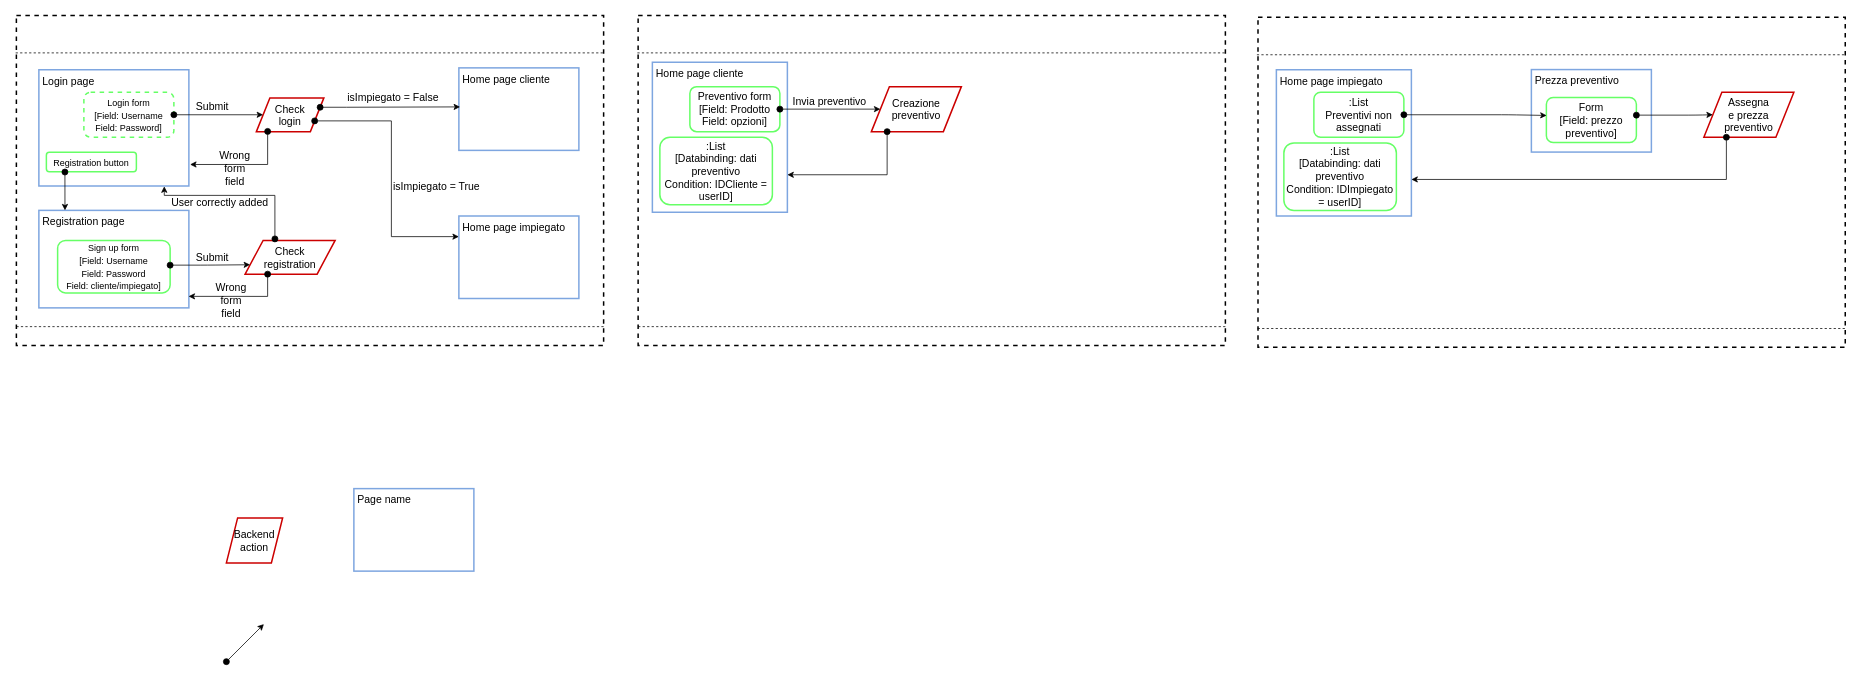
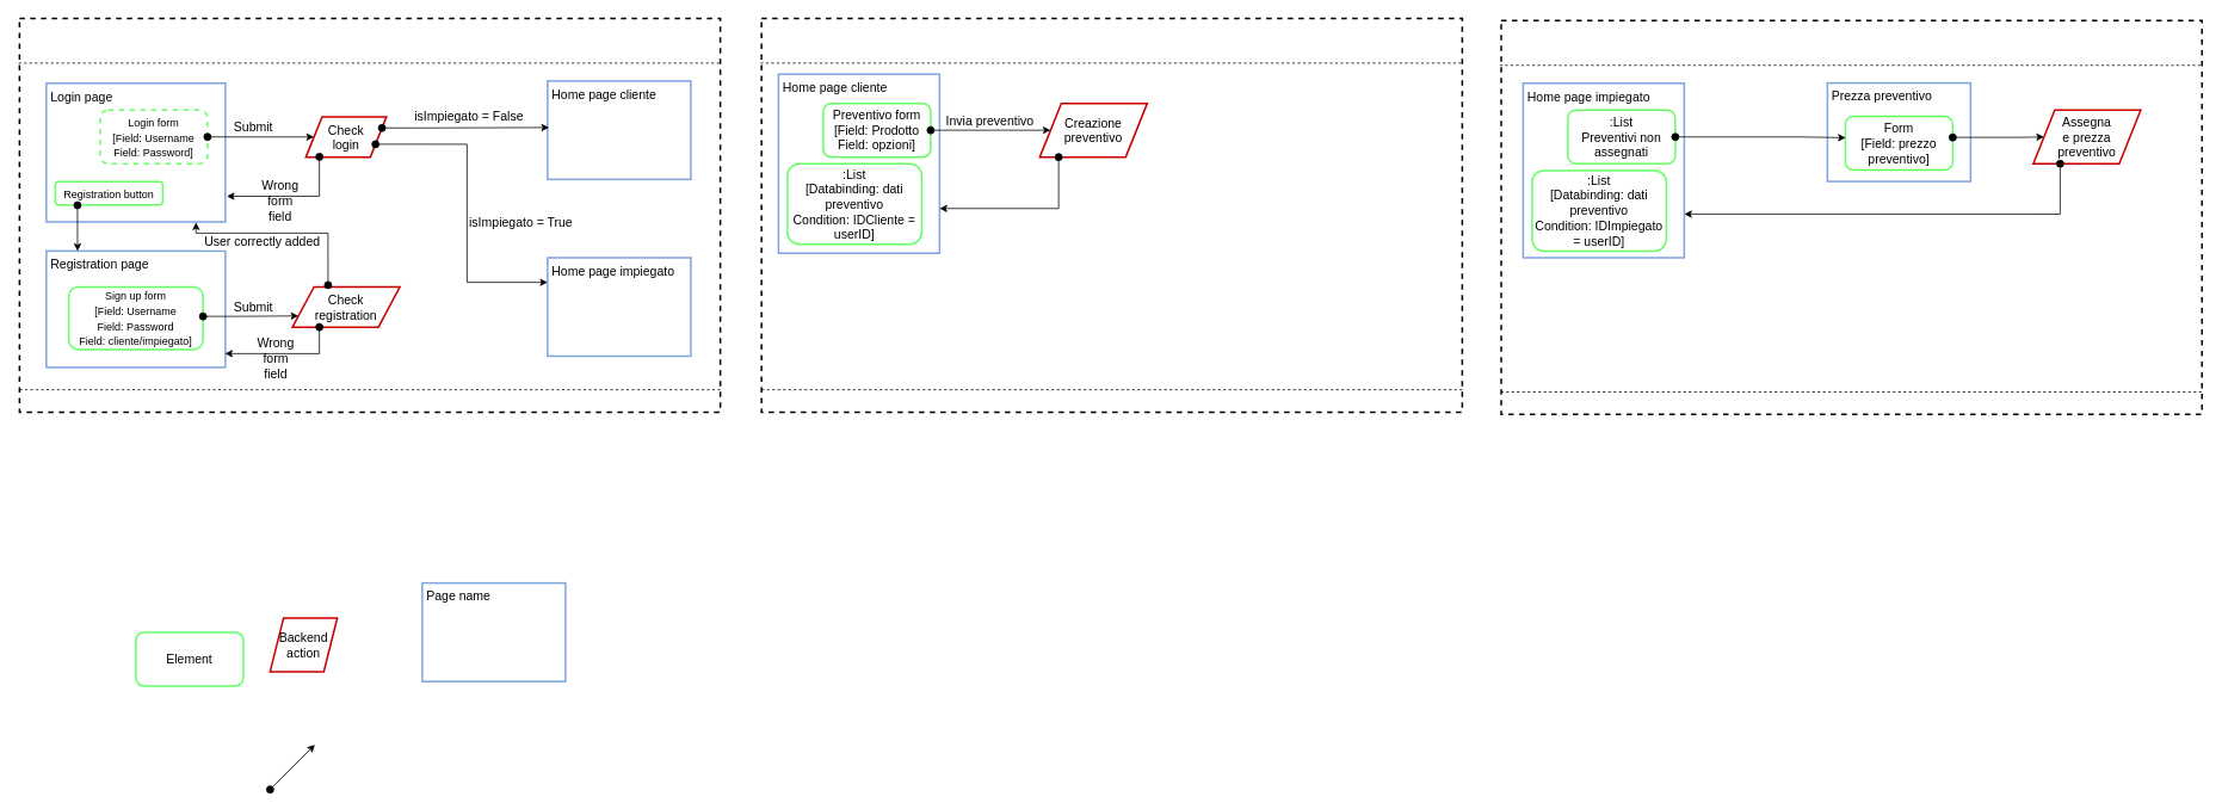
  <mxCell id="0" />
  <mxCell id="1" parent="0" />
  <mxCell id="2" value="" style="rounded=0;whiteSpace=wrap;html=1;strokeColor=#000000;strokeWidth=2;fillColor=none;fontSize=14;align=center;aspect=fixed;dashed=1;allowArrows=0;connectable=0;" vertex="1" parent="1"><mxGeometry x="1676.5" y="22.5" width="783" height="440" as="geometry" /></mxCell>
  <mxCell id="3" value="" style="rounded=0;whiteSpace=wrap;html=1;strokeColor=#000000;strokeWidth=2;fillColor=none;fontSize=14;align=center;aspect=fixed;dashed=1;allowArrows=0;connectable=0;" parent="1" vertex="1"><mxGeometry x="21" y="20" width="783" height="440" as="geometry" /></mxCell>
  <mxCell id="4" value="" style="endArrow=none;dashed=1;html=1;fontSize=14;exitX=0;exitY=0.945;exitDx=0;exitDy=0;exitPerimeter=0;entryX=1.001;entryY=0.948;entryDx=0;entryDy=0;entryPerimeter=0;" parent="1" edge="1"><mxGeometry width="50" height="50" relative="1" as="geometry"><mxPoint x="21" y="435" as="sourcePoint" /><mxPoint x="804.783" y="435" as="targetPoint" /></mxGeometry></mxCell>
  <mxCell id="5" value="Home page impiegato" style="rounded=0;whiteSpace=wrap;html=1;strokeColor=#7EA6E0;fillColor=none;verticalAlign=top;align=left;spacing=2;spacingLeft=3;strokeWidth=2;fontSize=14;" parent="1" vertex="1"><mxGeometry x="611" y="287.5" width="160" height="110" as="geometry" /></mxCell>
  <mxCell id="6" value="Home page cliente" style="rounded=0;whiteSpace=wrap;html=1;strokeColor=#7EA6E0;fillColor=none;verticalAlign=top;align=left;spacing=2;spacingLeft=3;strokeWidth=2;fontSize=14;" parent="1" vertex="1"><mxGeometry x="611" y="90" width="160" height="110" as="geometry" /></mxCell>
  <mxCell id="7" value="Registration page" style="rounded=0;whiteSpace=wrap;html=1;strokeColor=#7EA6E0;fillColor=none;verticalAlign=top;align=left;spacing=2;spacingLeft=3;strokeWidth=2;fontSize=14;" parent="1" vertex="1"><mxGeometry x="51" y="280" width="200" height="130" as="geometry" /></mxCell>
  <mxCell id="8" value="Page name" style="rounded=0;whiteSpace=wrap;html=1;strokeColor=#7EA6E0;fillColor=none;verticalAlign=top;align=left;spacing=2;spacingLeft=3;strokeWidth=2;fontSize=14;" parent="1" vertex="1"><mxGeometry x="471" y="651" width="160" height="110" as="geometry" /></mxCell>
  <mxCell id="9" value="Backend&lt;br&gt;action" style="shape=parallelogram;perimeter=parallelogramPerimeter;whiteSpace=wrap;html=1;strokeColor=#CC0000;strokeWidth=2;fillColor=none;fontSize=14;align=center;" parent="1" vertex="1"><mxGeometry x="301" y="690" width="75" height="60" as="geometry" /></mxCell>
  <mxCell id="10" value="Check&lt;br&gt;login" style="shape=parallelogram;perimeter=parallelogramPerimeter;whiteSpace=wrap;html=1;strokeColor=#CC0000;strokeWidth=2;fillColor=none;fontSize=14;align=center;" parent="1" vertex="1"><mxGeometry x="341" y="130" width="90" height="45" as="geometry" /></mxCell>
  <mxCell id="11" value="Check&lt;br&gt;registration" style="shape=parallelogram;perimeter=parallelogramPerimeter;whiteSpace=wrap;html=1;strokeColor=#CC0000;strokeWidth=2;fillColor=none;fontSize=14;align=center;" parent="1" vertex="1"><mxGeometry x="326" y="320" width="120" height="45" as="geometry" /></mxCell>
+ <mxCell id="12" value="Element" style="rounded=1;whiteSpace=wrap;html=1;strokeColor=#66FF66;strokeWidth=2;fillColor=none;fontSize=14;align=center;" parent="1" vertex="1"><mxGeometry x="151" y="706" width="120" height="60" as="geometry" /></mxCell>
  <mxCell id="13" value="" style="endArrow=none;dashed=1;html=1;fontSize=14;exitX=0;exitY=0.945;exitDx=0;exitDy=0;exitPerimeter=0;entryX=1.001;entryY=0.948;entryDx=0;entryDy=0;entryPerimeter=0;" parent="1" edge="1"><mxGeometry width="50" height="50" relative="1" as="geometry"><mxPoint x="20" y="70" as="sourcePoint" /><mxPoint x="803.783" y="70" as="targetPoint" /></mxGeometry></mxCell>
  <mxCell id="14" value="&lt;font style=&quot;font-size: 12px&quot;&gt;Sign up form&lt;br&gt;[Field: Username&lt;br&gt;Field: Password&lt;br&gt;Field: cliente/impiegato]&lt;/font&gt;" style="rounded=1;whiteSpace=wrap;html=1;strokeColor=#66FF66;strokeWidth=2;fillColor=none;fontSize=14;align=center;" parent="1" vertex="1"><mxGeometry x="76" y="320" width="150" height="70" as="geometry" /></mxCell>
  <mxCell id="15" value="" style="group" parent="1" vertex="1" connectable="0"><mxGeometry x="51" y="92.5" width="200" height="155" as="geometry" /></mxCell>
  <mxCell id="16" value="Login page" style="rounded=0;whiteSpace=wrap;html=1;strokeColor=#7EA6E0;fillColor=none;verticalAlign=top;align=left;spacing=2;spacingLeft=3;strokeWidth=2;fontSize=14;" parent="15" vertex="1"><mxGeometry width="200" height="155" as="geometry" /></mxCell>
  <mxCell id="17" value="&lt;font style=&quot;font-size: 12px&quot;&gt;Login form&lt;br&gt;[Field: Username&lt;br&gt;Field: Password]&lt;/font&gt;" style="rounded=1;whiteSpace=wrap;html=1;strokeColor=#66FF66;strokeWidth=2;fillColor=none;fontSize=14;align=center;dashed=1;" parent="15" vertex="1"><mxGeometry x="60" y="30" width="120" height="60" as="geometry" /></mxCell>
  <mxCell id="18" value="&lt;span style=&quot;font-size: 12px&quot;&gt;Registration button&lt;/span&gt;" style="rounded=1;whiteSpace=wrap;html=1;strokeColor=#66FF66;strokeWidth=2;fillColor=none;fontSize=14;align=center;verticalAlign=middle;" parent="15" vertex="1"><mxGeometry x="10" y="110" width="120" height="26" as="geometry" /></mxCell>
  <mxCell id="19" value="" style="endArrow=classic;html=1;fontSize=14;startArrow=oval;startFill=1;endFill=1;startSize=8;" parent="1" edge="1"><mxGeometry width="50" height="50" relative="1" as="geometry"><mxPoint x="301" y="881.667" as="sourcePoint" /><mxPoint x="351" y="831.667" as="targetPoint" /></mxGeometry></mxCell>
  <mxCell id="20" value="" style="endArrow=classic;html=1;fontSize=14;startArrow=oval;startFill=1;endFill=1;startSize=8;exitX=1;exitY=0.5;exitDx=0;exitDy=0;entryX=0;entryY=0.5;entryDx=0;entryDy=0;" parent="1" source="17" target="10" edge="1"><mxGeometry width="50" height="50" relative="1" as="geometry"><mxPoint x="261" y="182.5" as="sourcePoint" /><mxPoint x="311" y="132.5" as="targetPoint" /></mxGeometry></mxCell>
  <mxCell id="21" value="Submit" style="text;html=1;resizable=0;points=[];align=center;verticalAlign=middle;labelBackgroundColor=#ffffff;fontSize=14;" parent="20" vertex="1" connectable="0"><mxGeometry x="-0.343" y="1" relative="1" as="geometry"><mxPoint x="11" y="-11.5" as="offset" /></mxGeometry></mxCell>
  <mxCell id="22" value="" style="endArrow=classic;html=1;fontSize=14;startArrow=oval;startFill=1;endFill=1;startSize=8;edgeStyle=orthogonalEdgeStyle;rounded=0;exitX=0.167;exitY=0.993;exitDx=0;exitDy=0;exitPerimeter=0;entryX=1.008;entryY=0.815;entryDx=0;entryDy=0;entryPerimeter=0;" parent="1" source="10" target="16" edge="1"><mxGeometry width="50" height="50" relative="1" as="geometry"><mxPoint x="363" y="175" as="sourcePoint" /><mxPoint x="271" y="200" as="targetPoint" /><Array as="points"><mxPoint x="356" y="219" /></Array></mxGeometry></mxCell>
  <mxCell id="23" value="Wrong&lt;br&gt;form&lt;br&gt;field" style="text;html=1;resizable=0;points=[];align=center;verticalAlign=middle;labelBackgroundColor=none;fontSize=14;" parent="22" vertex="1" connectable="0"><mxGeometry x="0.55" y="-1" relative="1" as="geometry"><mxPoint x="25.5" y="6" as="offset" /></mxGeometry></mxCell>
  <mxCell id="24" value="" style="endArrow=classic;html=1;fontSize=14;startArrow=oval;startFill=1;endFill=1;startSize=8;edgeStyle=orthogonalEdgeStyle;rounded=0;exitX=1;exitY=0.25;exitDx=0;exitDy=0;entryX=0.01;entryY=0.473;entryDx=0;entryDy=0;entryPerimeter=0;" parent="1" source="10" target="6" edge="1"><mxGeometry width="50" height="50" relative="1" as="geometry"><mxPoint x="366.138" y="184.828" as="sourcePoint" /><mxPoint x="540" y="142" as="targetPoint" /><Array as="points"><mxPoint x="461" y="142" /><mxPoint x="461" y="142" /></Array></mxGeometry></mxCell>
  <mxCell id="25" value="isImpiegato = False" style="text;html=1;resizable=0;points=[];align=center;verticalAlign=middle;labelBackgroundColor=#ffffff;fontSize=14;" parent="24" vertex="1" connectable="0"><mxGeometry x="-0.367" relative="1" as="geometry"><mxPoint x="37.5" y="-12.5" as="offset" /></mxGeometry></mxCell>
  <mxCell id="26" value="" style="endArrow=classic;html=1;fontSize=14;startArrow=oval;startFill=1;endFill=1;startSize=8;edgeStyle=orthogonalEdgeStyle;rounded=0;exitX=1;exitY=0.75;exitDx=0;exitDy=0;entryX=0;entryY=0.25;entryDx=0;entryDy=0;" parent="1" source="10" target="5" edge="1"><mxGeometry width="50" height="50" relative="1" as="geometry"><mxPoint x="376.138" y="194.828" as="sourcePoint" /><mxPoint x="272.69" y="238.966" as="targetPoint" /><Array as="points"><mxPoint x="521" y="160" /><mxPoint x="521" y="315" /></Array></mxGeometry></mxCell>
  <mxCell id="27" value="isImpiegato = True" style="text;html=1;resizable=0;points=[];align=center;verticalAlign=middle;labelBackgroundColor=#ffffff;fontSize=14;" parent="26" vertex="1" connectable="0"><mxGeometry x="-0.561" y="-31" relative="1" as="geometry"><mxPoint x="86" y="56" as="offset" /></mxGeometry></mxCell>
  <mxCell id="28" value="" style="endArrow=classic;html=1;fontSize=14;startArrow=oval;startFill=1;endFill=1;startSize=8;entryX=0;entryY=0.75;entryDx=0;entryDy=0;edgeStyle=orthogonalEdgeStyle;" parent="1" target="11" edge="1"><mxGeometry width="50" height="50" relative="1" as="geometry"><mxPoint x="226" y="353" as="sourcePoint" /><mxPoint x="360" y="162.5" as="targetPoint" /><Array as="points"><mxPoint x="276" y="353" /></Array></mxGeometry></mxCell>
  <mxCell id="29" value="Submit" style="text;html=1;resizable=0;points=[];align=center;verticalAlign=middle;labelBackgroundColor=#ffffff;fontSize=14;" parent="28" vertex="1" connectable="0"><mxGeometry x="-0.065" y="12" relative="1" as="geometry"><mxPoint x="5.5" y="1.5" as="offset" /></mxGeometry></mxCell>
  <mxCell id="30" value="" style="endArrow=classic;html=1;fontSize=14;startArrow=oval;startFill=1;endFill=1;startSize=8;exitX=0.331;exitY=-0.044;exitDx=0;exitDy=0;entryX=0.836;entryY=1.003;entryDx=0;entryDy=0;exitPerimeter=0;entryPerimeter=0;rounded=0;edgeStyle=orthogonalEdgeStyle;" parent="1" source="11" target="16" edge="1"><mxGeometry width="50" height="50" relative="1" as="geometry"><mxPoint x="251" y="172.5" as="sourcePoint" /><mxPoint x="370" y="172.5" as="targetPoint" /><Array as="points"><mxPoint x="366" y="260" /><mxPoint x="218" y="260" /></Array></mxGeometry></mxCell>
  <mxCell id="31" value="User correctly added" style="text;html=1;resizable=0;points=[];align=center;verticalAlign=middle;labelBackgroundColor=#ffffff;fontSize=14;" parent="30" vertex="1" connectable="0"><mxGeometry x="-0.211" relative="1" as="geometry"><mxPoint x="-46.5" y="9.5" as="offset" /></mxGeometry></mxCell>
  <mxCell id="32" value="" style="endArrow=classic;html=1;fontSize=14;startArrow=oval;startFill=1;endFill=1;startSize=8;exitX=0.206;exitY=1.015;exitDx=0;exitDy=0;entryX=0.174;entryY=0;entryDx=0;entryDy=0;exitPerimeter=0;entryPerimeter=0;" parent="1" source="18" target="7" edge="1"><mxGeometry width="50" height="50" relative="1" as="geometry"><mxPoint x="261" y="182.5" as="sourcePoint" /><mxPoint x="380" y="182.5" as="targetPoint" /></mxGeometry></mxCell>
  <mxCell id="33" value="" style="endArrow=classic;html=1;fontSize=14;startArrow=oval;startFill=1;endFill=1;startSize=8;edgeStyle=orthogonalEdgeStyle;rounded=0;exitX=0.25;exitY=1;exitDx=0;exitDy=0;entryX=0.998;entryY=0.882;entryDx=0;entryDy=0;entryPerimeter=0;" parent="1" source="11" target="7" edge="1"><mxGeometry width="50" height="50" relative="1" as="geometry"><mxPoint x="365.667" y="184.667" as="sourcePoint" /><mxPoint x="262.333" y="228.833" as="targetPoint" /><Array as="points"><mxPoint x="356" y="395" /></Array></mxGeometry></mxCell>
  <mxCell id="34" value="Wrong&lt;br&gt;form&lt;br&gt;field" style="text;html=1;resizable=0;points=[];align=center;verticalAlign=middle;labelBackgroundColor=none;fontSize=14;" parent="33" vertex="1" connectable="0"><mxGeometry x="0.55" y="-1" relative="1" as="geometry"><mxPoint x="25.5" y="6" as="offset" /></mxGeometry></mxCell>
  <mxCell id="35" value="" style="rounded=0;whiteSpace=wrap;html=1;strokeColor=#000000;strokeWidth=2;fillColor=none;fontSize=14;align=center;aspect=fixed;dashed=1;allowArrows=0;connectable=0;" vertex="1" parent="1"><mxGeometry x="850" y="20" width="783" height="440" as="geometry" /></mxCell>
  <mxCell id="36" value="" style="endArrow=none;dashed=1;html=1;fontSize=14;exitX=0;exitY=0.945;exitDx=0;exitDy=0;exitPerimeter=0;entryX=1.001;entryY=0.948;entryDx=0;entryDy=0;entryPerimeter=0;" edge="1" parent="1"><mxGeometry width="50" height="50" relative="1" as="geometry"><mxPoint x="850" y="435" as="sourcePoint" /><mxPoint x="1633.783" y="435" as="targetPoint" /></mxGeometry></mxCell>
  <mxCell id="37" value="" style="endArrow=none;dashed=1;html=1;fontSize=14;exitX=0;exitY=0.945;exitDx=0;exitDy=0;exitPerimeter=0;entryX=1.001;entryY=0.948;entryDx=0;entryDy=0;entryPerimeter=0;" edge="1" parent="1"><mxGeometry width="50" height="50" relative="1" as="geometry"><mxPoint x="849" y="70" as="sourcePoint" /><mxPoint x="1632.783" y="70" as="targetPoint" /></mxGeometry></mxCell>
  <mxCell id="38" value="" style="group" vertex="1" connectable="0" parent="1"><mxGeometry x="869" y="82.5" width="180" height="200" as="geometry" /></mxCell>
  <mxCell id="39" value="Home page cliente" style="rounded=0;whiteSpace=wrap;html=1;strokeColor=#7EA6E0;fillColor=none;verticalAlign=top;align=left;spacing=2;spacingLeft=3;strokeWidth=2;fontSize=14;" vertex="1" parent="38"><mxGeometry width="180" height="200" as="geometry" /></mxCell>
  <mxCell id="40" value="Preventivo form&lt;br&gt;[Field: Prodotto&lt;br&gt;Field: opzioni]" style="rounded=1;whiteSpace=wrap;html=1;strokeColor=#66FF66;strokeWidth=2;fillColor=none;fontSize=14;align=center;" vertex="1" parent="38"><mxGeometry x="50" y="32.5" width="120" height="60" as="geometry" /></mxCell>
  <mxCell id="41" value=":List&lt;br&gt;[Databinding: dati preventivo&lt;br&gt;Condition: IDCliente = userID]" style="rounded=1;whiteSpace=wrap;html=1;strokeColor=#66FF66;strokeWidth=2;fillColor=none;fontSize=14;align=center;" vertex="1" parent="38"><mxGeometry x="10" y="100" width="150" height="90" as="geometry" /></mxCell>
  <mxCell id="42" value="Creazione&lt;br&gt;preventivo" style="shape=parallelogram;perimeter=parallelogramPerimeter;whiteSpace=wrap;html=1;strokeColor=#CC0000;strokeWidth=2;fillColor=none;fontSize=14;align=center;" vertex="1" parent="1"><mxGeometry x="1161" y="115" width="120" height="60" as="geometry" /></mxCell>
  <mxCell id="43" value="" style="endArrow=classic;html=1;fontSize=14;startArrow=oval;startFill=1;endFill=1;startSize=8;exitX=1;exitY=0.5;exitDx=0;exitDy=0;entryX=0;entryY=0.5;entryDx=0;entryDy=0;" edge="1" parent="1" source="40" target="42"><mxGeometry width="50" height="50" relative="1" as="geometry"><mxPoint x="1089" y="165.167" as="sourcePoint" /><mxPoint x="1139" y="115.167" as="targetPoint" /></mxGeometry></mxCell>
  <mxCell id="44" value="Invia preventivo" style="text;html=1;resizable=0;points=[];align=center;verticalAlign=middle;labelBackgroundColor=#ffffff;fontSize=14;" vertex="1" connectable="0" parent="43"><mxGeometry x="-0.472" y="-2" relative="1" as="geometry"><mxPoint x="30.5" y="-13" as="offset" /></mxGeometry></mxCell>
  <mxCell id="45" value="" style="endArrow=classic;html=1;fontSize=14;startArrow=oval;startFill=1;endFill=1;startSize=8;exitX=0.175;exitY=1;exitDx=0;exitDy=0;exitPerimeter=0;entryX=1;entryY=0.75;entryDx=0;entryDy=0;rounded=0;edgeStyle=orthogonalEdgeStyle;" edge="1" parent="1" source="42" target="39"><mxGeometry width="50" height="50" relative="1" as="geometry"><mxPoint x="1196" y="253.725" as="sourcePoint" /><mxPoint x="1246" y="203.725" as="targetPoint" /></mxGeometry></mxCell>
  <mxCell id="46" value="" style="endArrow=none;dashed=1;html=1;fontSize=14;exitX=0;exitY=0.945;exitDx=0;exitDy=0;exitPerimeter=0;entryX=1.001;entryY=0.948;entryDx=0;entryDy=0;entryPerimeter=0;" edge="1" parent="1"><mxGeometry width="50" height="50" relative="1" as="geometry"><mxPoint x="1676" y="437.5" as="sourcePoint" /><mxPoint x="2459.783" y="437.5" as="targetPoint" /></mxGeometry></mxCell>
  <mxCell id="47" value="" style="endArrow=none;dashed=1;html=1;fontSize=14;exitX=0;exitY=0.945;exitDx=0;exitDy=0;exitPerimeter=0;entryX=1.001;entryY=0.948;entryDx=0;entryDy=0;entryPerimeter=0;" edge="1" parent="1"><mxGeometry width="50" height="50" relative="1" as="geometry"><mxPoint x="1675" y="72.5" as="sourcePoint" /><mxPoint x="2458.783" y="72.5" as="targetPoint" /></mxGeometry></mxCell>
  <mxCell id="48" value="" style="group" vertex="1" connectable="0" parent="1"><mxGeometry x="1701" y="92.5" width="180" height="195" as="geometry" /></mxCell>
  <mxCell id="49" value="Home page impiegato" style="rounded=0;whiteSpace=wrap;html=1;strokeColor=#7EA6E0;fillColor=none;verticalAlign=top;align=left;spacing=2;spacingLeft=3;strokeWidth=2;fontSize=14;" vertex="1" parent="48"><mxGeometry width="180" height="195" as="geometry" /></mxCell>
  <mxCell id="50" value=":List&lt;br&gt;[Databinding: dati preventivo&lt;br&gt;Condition: IDImpiegato = userID]" style="rounded=1;whiteSpace=wrap;html=1;strokeColor=#66FF66;strokeWidth=2;fillColor=none;fontSize=14;align=center;" vertex="1" parent="48"><mxGeometry x="10" y="97.5" width="150" height="90" as="geometry" /></mxCell>
  <mxCell id="51" value=":List&lt;br&gt;Preventivi non assegnati" style="rounded=1;whiteSpace=wrap;html=1;strokeColor=#66FF66;strokeWidth=2;fillColor=none;fontSize=14;align=center;" vertex="1" parent="48"><mxGeometry x="50" y="30" width="120" height="60" as="geometry" /></mxCell>
  <mxCell id="52" value="" style="group" vertex="1" connectable="0" parent="1"><mxGeometry x="2041" y="92.265" width="160" height="110" as="geometry" /></mxCell>
  <mxCell id="53" value="Prezza preventivo" style="rounded=0;whiteSpace=wrap;html=1;strokeColor=#7EA6E0;fillColor=none;verticalAlign=top;align=left;spacing=2;spacingLeft=3;strokeWidth=2;fontSize=14;" vertex="1" parent="52"><mxGeometry width="160" height="110" as="geometry" /></mxCell>
  <mxCell id="54" value="Form&lt;br&gt;[Field: prezzo preventivo]" style="rounded=1;whiteSpace=wrap;html=1;strokeColor=#66FF66;strokeWidth=2;fillColor=none;fontSize=14;align=center;" vertex="1" parent="52"><mxGeometry x="20" y="37.235" width="120" height="60" as="geometry" /></mxCell>
  <mxCell id="55" value="" style="endArrow=classic;html=1;fontSize=14;startArrow=oval;startFill=1;endFill=1;startSize=8;exitX=1;exitY=0.5;exitDx=0;exitDy=0;entryX=0.003;entryY=0.399;entryDx=0;entryDy=0;entryPerimeter=0;edgeStyle=orthogonalEdgeStyle;" edge="1" parent="1" source="51" target="54"><mxGeometry width="50" height="50" relative="1" as="geometry"><mxPoint x="1931" y="170.167" as="sourcePoint" /><mxPoint x="1981" y="120.167" as="targetPoint" /><Array as="points"><mxPoint x="2011" y="153" /></Array></mxGeometry></mxCell>
  <mxCell id="56" value="Assegna&lt;br&gt;e prezza preventivo" style="shape=parallelogram;perimeter=parallelogramPerimeter;whiteSpace=wrap;html=1;strokeColor=#CC0000;strokeWidth=2;fillColor=none;fontSize=14;align=center;" vertex="1" parent="1"><mxGeometry x="2271" y="122.5" width="120" height="60" as="geometry" /></mxCell>
  <mxCell id="57" value="" style="endArrow=classic;html=1;fontSize=14;startArrow=oval;startFill=1;endFill=1;startSize=8;entryX=0;entryY=0.5;entryDx=0;entryDy=0;edgeStyle=orthogonalEdgeStyle;" edge="1" parent="1" target="56"><mxGeometry width="50" height="50" relative="1" as="geometry"><mxPoint x="2181" y="153" as="sourcePoint" /><mxPoint x="2071.31" y="163.414" as="targetPoint" /><Array as="points"><mxPoint x="2261" y="153" /><mxPoint x="2261" y="153" /></Array></mxGeometry></mxCell>
  <mxCell id="58" value="" style="endArrow=classic;html=1;fontSize=14;startArrow=oval;startFill=1;endFill=1;startSize=8;entryX=1;entryY=0.75;entryDx=0;entryDy=0;edgeStyle=orthogonalEdgeStyle;exitX=0.25;exitY=1;exitDx=0;exitDy=0;rounded=0;" edge="1" parent="1" source="56" target="49"><mxGeometry width="50" height="50" relative="1" as="geometry"><mxPoint x="2191" y="163" as="sourcePoint" /><mxPoint x="2293" y="163" as="targetPoint" /><Array as="points"><mxPoint x="2301" y="239" /></Array></mxGeometry></mxCell>
